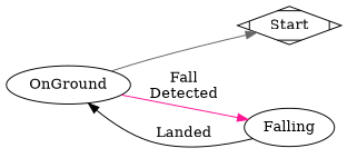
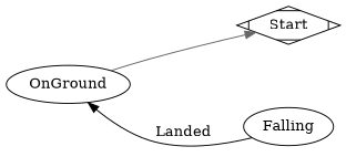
  digraph {
    compound=true
    nodesep=.55
    rankdir=LR
    Start [shape=Mdiamond]
    OnGround
    Falling
    OnGround -> Start [color=gray40]
-   OnGround -> Falling [color=deeppink label="Fall\nDetected"]
    Falling -> OnGround [color=black label=Landed]
  }
